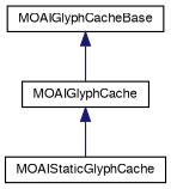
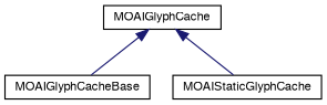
  digraph {
    rankdir=TB
    node [color=black fillcolor=white fontname=FreeSans fontsize=10 shape=record style=filled]
    edge [color=midnightblue dir=back fontname=FreeSans fontsize=10 labelfontname=FreeSans labelfontsize=10 style=solid]
    n1 [height=0.2 label=MOAIGlyphCacheBase width=0.4]
    n2 [height=0.2 label=MOAIGlyphCache width=0.4]
    n3 [height=0.2 label=MOAIStaticGlyphCache width=0.4]
-   n1 -> n2
+   n2 -> n1
    n2 -> n3
  }
